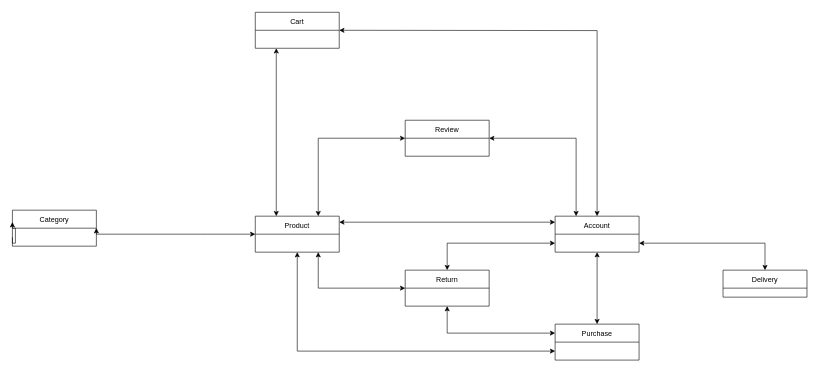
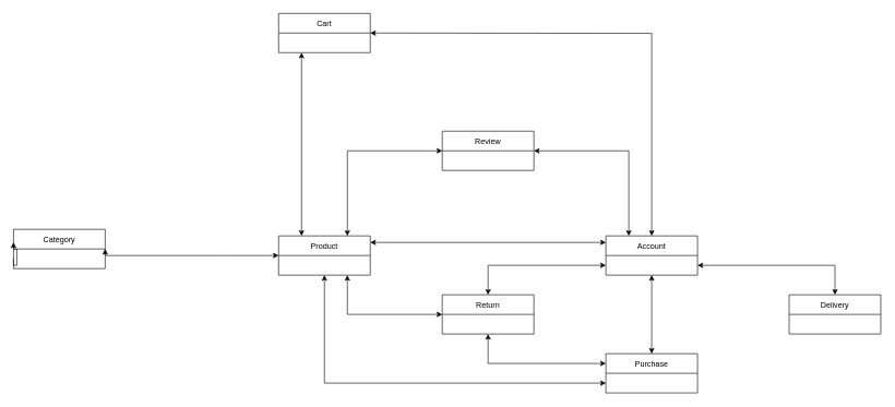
  <mxCell id="0" />
  <mxCell id="1" parent="0" />
  <mxCell id="2" style="edgeStyle=orthogonalEdgeStyle;rounded=0;orthogonalLoop=1;jettySize=auto;html=1;exitX=0.25;exitY=1;exitDx=0;exitDy=0;entryX=0.25;entryY=0;entryDx=0;entryDy=0;startArrow=classic;startFill=1;" edge="1" parent="1" source="3" target="6"><mxGeometry relative="1" as="geometry" /></mxCell>
  <mxCell id="3" value="Cart" style="swimlane;fontStyle=0;childLayout=stackLayout;horizontal=1;startSize=30;horizontalStack=0;resizeParent=1;resizeParentMax=0;resizeLast=0;collapsible=1;marginBottom=0;" parent="1" vertex="1"><mxGeometry x="425" y="20" width="140" height="60" as="geometry" /></mxCell>
  <mxCell id="4" style="edgeStyle=orthogonalEdgeStyle;rounded=0;orthogonalLoop=1;jettySize=auto;html=1;exitX=0.75;exitY=1;exitDx=0;exitDy=0;entryX=0;entryY=0.5;entryDx=0;entryDy=0;startArrow=classic;startFill=1;" edge="1" parent="1" source="6" target="13"><mxGeometry relative="1" as="geometry" /></mxCell>
  <mxCell id="5" style="edgeStyle=orthogonalEdgeStyle;rounded=0;orthogonalLoop=1;jettySize=auto;html=1;exitX=0.5;exitY=1;exitDx=0;exitDy=0;entryX=0;entryY=0.75;entryDx=0;entryDy=0;startArrow=classic;startFill=1;" edge="1" parent="1" source="6" target="14"><mxGeometry relative="1" as="geometry" /></mxCell>
  <mxCell id="6" value="Product" style="swimlane;fontStyle=0;childLayout=stackLayout;horizontal=1;startSize=30;horizontalStack=0;resizeParent=1;resizeParentMax=0;resizeLast=0;collapsible=1;marginBottom=0;" parent="1" vertex="1"><mxGeometry x="425" y="360" width="140" height="60" as="geometry" /></mxCell>
  <mxCell id="7" style="edgeStyle=orthogonalEdgeStyle;rounded=0;orthogonalLoop=1;jettySize=auto;html=1;exitX=1;exitY=0.5;exitDx=0;exitDy=0;entryX=0.25;entryY=0;entryDx=0;entryDy=0;startArrow=classic;startFill=1;" edge="1" parent="1" source="9" target="15"><mxGeometry relative="1" as="geometry" /></mxCell>
  <mxCell id="8" style="edgeStyle=orthogonalEdgeStyle;rounded=0;orthogonalLoop=1;jettySize=auto;html=1;exitX=0;exitY=0.5;exitDx=0;exitDy=0;entryX=0.75;entryY=0;entryDx=0;entryDy=0;startArrow=classic;startFill=1;" edge="1" parent="1" source="9" target="6"><mxGeometry relative="1" as="geometry" /></mxCell>
  <mxCell id="9" value="Review" style="swimlane;fontStyle=0;childLayout=stackLayout;horizontal=1;startSize=30;horizontalStack=0;resizeParent=1;resizeParentMax=0;resizeLast=0;collapsible=1;marginBottom=0;" parent="1" vertex="1"><mxGeometry x="675" y="200" width="140" height="60" as="geometry" /></mxCell>
  <mxCell id="10" style="edgeStyle=orthogonalEdgeStyle;rounded=0;orthogonalLoop=1;jettySize=auto;html=1;entryX=1;entryY=0.75;entryDx=0;entryDy=0;startArrow=classic;startFill=1;exitX=0.5;exitY=0;exitDx=0;exitDy=0;" edge="1" parent="1" source="11" target="15"><mxGeometry relative="1" as="geometry" /></mxCell>
- <mxCell id="11" value="Delivery" style="swimlane;fontStyle=0;childLayout=stackLayout;horizontal=1;startSize=30;horizontalStack=0;resizeParent=1;resizeParentMax=0;resizeLast=0;collapsible=1;marginBottom=0;" parent="1" vertex="1"><mxGeometry x="1205" y="450" width="140" height="45" as="geometry" /></mxCell>
+ <mxCell id="11" value="Delivery" style="swimlane;fontStyle=0;childLayout=stackLayout;horizontal=1;startSize=30;horizontalStack=0;resizeParent=1;resizeParentMax=0;resizeLast=0;collapsible=1;marginBottom=0;" parent="1" vertex="1"><mxGeometry x="1205" y="450" width="140" height="60" as="geometry" /></mxCell>
  <mxCell id="12" value="Category" style="swimlane;fontStyle=0;childLayout=stackLayout;horizontal=1;startSize=30;horizontalStack=0;resizeParent=1;resizeParentMax=0;resizeLast=0;collapsible=1;marginBottom=0;" parent="1" vertex="1"><mxGeometry x="20" y="350" width="140" height="60" as="geometry" /></mxCell>
  <mxCell id="13" value="Return" style="swimlane;fontStyle=0;childLayout=stackLayout;horizontal=1;startSize=30;horizontalStack=0;resizeParent=1;resizeParentMax=0;resizeLast=0;collapsible=1;marginBottom=0;" parent="1" vertex="1"><mxGeometry x="675" y="450" width="140" height="60" as="geometry" /></mxCell>
  <mxCell id="14" value="Purchase" style="swimlane;fontStyle=0;childLayout=stackLayout;horizontal=1;startSize=30;horizontalStack=0;resizeParent=1;resizeParentMax=0;resizeLast=0;collapsible=1;marginBottom=0;" parent="1" vertex="1"><mxGeometry x="925" y="540" width="140" height="60" as="geometry" /></mxCell>
  <mxCell id="15" value="Account" style="swimlane;fontStyle=0;childLayout=stackLayout;horizontal=1;startSize=30;horizontalStack=0;resizeParent=1;resizeParentMax=0;resizeLast=0;collapsible=1;marginBottom=0;" parent="1" vertex="1"><mxGeometry x="925" y="360" width="140" height="60" as="geometry" /></mxCell>
  <mxCell id="16" value="" style="endArrow=classic;startArrow=classic;html=1;rounded=0;edgeStyle=orthogonalEdgeStyle;" parent="1" target="15" edge="1"><mxGeometry width="50" height="50" relative="1" as="geometry"><mxPoint x="565" y="50" as="sourcePoint" /><mxPoint x="465" y="260" as="targetPoint" /></mxGeometry></mxCell>
  <mxCell id="17" value="" style="endArrow=classic;startArrow=classic;html=1;rounded=0;edgeStyle=orthogonalEdgeStyle;" parent="1" edge="1"><mxGeometry width="50" height="50" relative="1" as="geometry"><mxPoint x="925" y="370" as="sourcePoint" /><mxPoint x="565" y="370" as="targetPoint" /><Array as="points"><mxPoint x="925" y="370" /><mxPoint x="565" y="370" /></Array></mxGeometry></mxCell>
  <mxCell id="18" value="" style="endArrow=classic;startArrow=classic;html=1;rounded=0;edgeStyle=orthogonalEdgeStyle;exitX=0.5;exitY=0;exitDx=0;exitDy=0;entryX=0.5;entryY=1;entryDx=0;entryDy=0;" parent="1" source="14" target="15" edge="1"><mxGeometry width="50" height="50" relative="1" as="geometry"><mxPoint x="1405" y="450" as="sourcePoint" /><mxPoint x="1115" y="450" as="targetPoint" /></mxGeometry></mxCell>
  <mxCell id="19" value="" style="endArrow=classic;startArrow=classic;html=1;rounded=0;edgeStyle=orthogonalEdgeStyle;entryX=1;entryY=0.5;entryDx=0;entryDy=0;exitX=0;exitY=0.5;exitDx=0;exitDy=0;" parent="1" source="6" target="12" edge="1"><mxGeometry width="50" height="50" relative="1" as="geometry"><mxPoint x="425" y="390" as="sourcePoint" /><mxPoint x="-85" y="270" as="targetPoint" /><Array as="points"><mxPoint x="345" y="390" /><mxPoint x="345" y="390" /></Array></mxGeometry></mxCell>
  <mxCell id="20" style="edgeStyle=orthogonalEdgeStyle;rounded=0;orthogonalLoop=1;jettySize=auto;html=1;exitX=0;exitY=0.75;exitDx=0;exitDy=0;entryX=0;entryY=0.333;entryDx=0;entryDy=0;entryPerimeter=0;" parent="1" source="12" target="12" edge="1"><mxGeometry relative="1" as="geometry"><Array as="points"><mxPoint x="25" y="405" /><mxPoint x="25" y="380" /></Array></mxGeometry></mxCell>
  <mxCell id="21" value="" style="endArrow=classic;startArrow=classic;html=1;rounded=0;edgeStyle=orthogonalEdgeStyle;exitX=0;exitY=0.75;exitDx=0;exitDy=0;entryX=0.5;entryY=0;entryDx=0;entryDy=0;" parent="1" source="15" target="13" edge="1"><mxGeometry width="50" height="50" relative="1" as="geometry"><mxPoint x="610" y="490" as="sourcePoint" /><mxPoint x="745" y="430" as="targetPoint" /><Array as="points"><mxPoint x="745" y="405" /></Array></mxGeometry></mxCell>
  <mxCell id="22" value="" style="endArrow=classic;startArrow=classic;html=1;rounded=0;edgeStyle=orthogonalEdgeStyle;entryX=0;entryY=0.25;entryDx=0;entryDy=0;exitX=0.5;exitY=1;exitDx=0;exitDy=0;" parent="1" source="13" target="14" edge="1"><mxGeometry width="50" height="50" relative="1" as="geometry"><mxPoint x="905" y="350" as="sourcePoint" /><mxPoint x="1040" as="targetPoint" y="250" /><Array as="points"><mxPoint x="745" y="555" /></Array></mxGeometry></mxCell>
